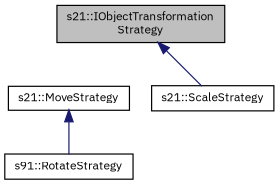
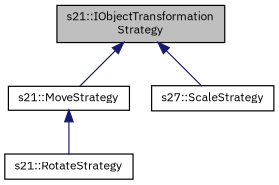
  digraph {
    fontname="IBM Plex Sans"
    node [color=black fillcolor=white fontname="IBM Plex Sans" fontsize=10 shape=record style=filled]
    edge [color=midnightblue dir=back fontname="IBM Plex Sans" fontsize=10 labelfontname=Helvetica labelfontsize=10 style=solid]
    n1 [fillcolor=grey75 fontcolor=black height=0.2 label="s21::IObjectTransformation\lStrategy" width=0.4]
    n2 [height=0.2 label="s21::MoveStrategy" width=0.4]
-   n3 [height=0.2 label="s21::ScaleStrategy" width=0.4]
-   n4 [height=0.2 label="s91::RotateStrategy" width=0.4]
+   n3 [height=0.2 label="s27::ScaleStrategy" width=0.4]
+   n4 [height=0.2 label="s21::RotateStrategy" width=0.4]
+   n1 -> n2
    n1 -> n3
    n2 -> n4
  }
